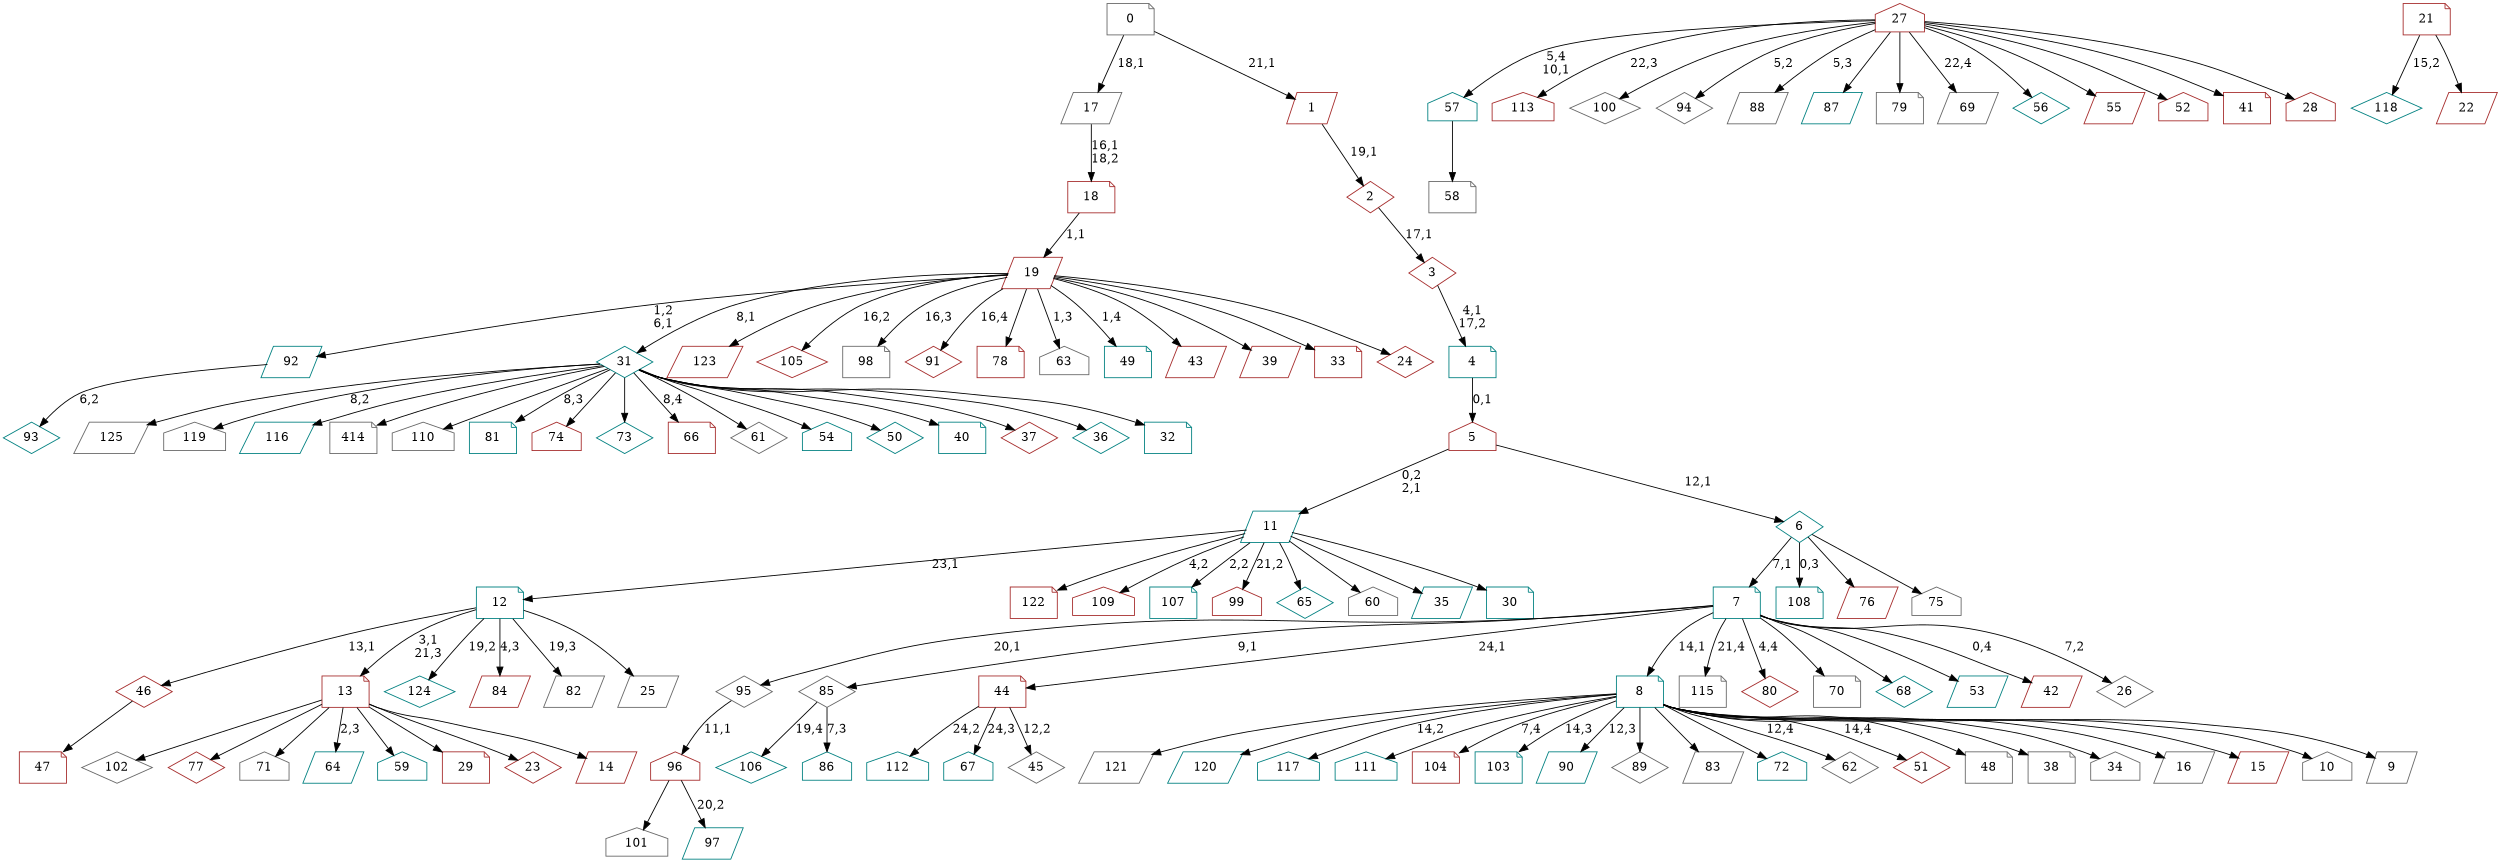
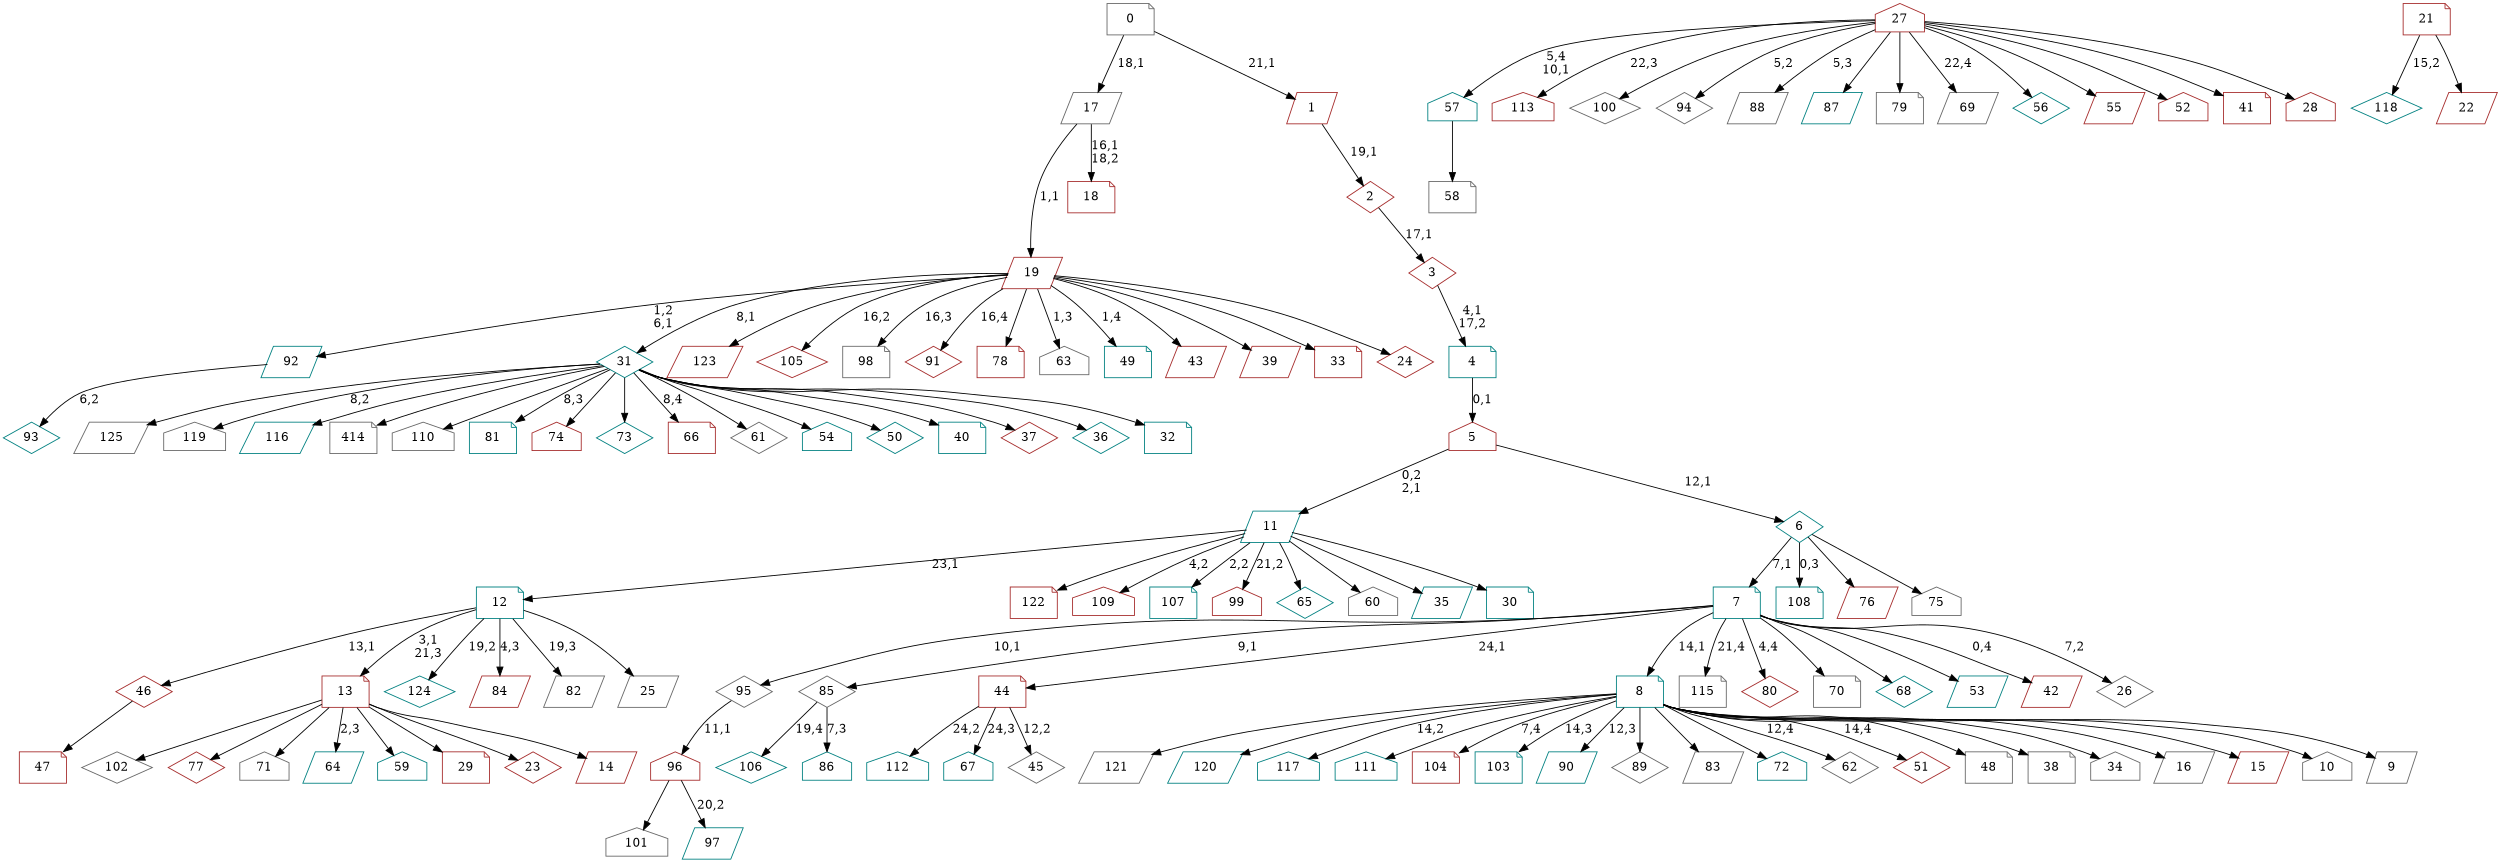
  digraph {
    node [color=brown shape=diamond]
    96 [shape=house]
    101 [color=gray40 shape=house]
    97 [color=teal shape=parallelogram]
    95 [color=gray40]
    92 [color=teal shape=parallelogram]
    93 [color=teal]
    85 [color=gray40]
    106 [color=teal]
    86 [color=teal shape=house]
    57 [color=teal shape=house]
    58 [color=gray40 shape=note]
    47 [shape=note]
    46
    44 [shape=note]
    112 [color=teal shape=house]
    67 [color=teal shape=house]
    45 [color=gray40]
    31 [color=teal]
    125 [color=gray40 shape=parallelogram]
    119 [color=gray40 shape=house]
    116 [color=teal shape=parallelogram]
    n22 [color=gray40 label=414 shape=note]
    110 [color=gray40 shape=house]
    81 [color=teal shape=note]
    74 [shape=house]
    73 [color=teal]
    66 [shape=note]
    61 [color=gray40]
    54 [color=teal shape=house]
    50 [color=teal]
    40 [color=teal shape=note]
    37
    36 [color=teal]
    32 [color=teal shape=note]
    27 [shape=house]
    113 [shape=house]
    100 [color=gray40]
    94 [color=gray40]
    88 [color=gray40 shape=parallelogram]
    87 [color=teal shape=parallelogram]
    79 [color=gray40 shape=note]
    69 [color=gray40 shape=parallelogram]
    56 [color=teal]
    55 [shape=parallelogram]
    52 [shape=house]
    41 [shape=note]
    28 [shape=house]
    21 [shape=note]
    118 [color=teal]
    22 [shape=parallelogram]
    19 [shape=parallelogram]
    123 [shape=parallelogram]
    105
    98 [color=gray40 shape=note]
    91
    78 [shape=note]
    63 [color=gray40 shape=house]
    49 [color=teal shape=note]
    43 [shape=parallelogram]
    39 [shape=parallelogram]
    33 [shape=note]
    24
    18 [shape=note]
    17 [color=gray40 shape=parallelogram]
    13 [shape=note]
    102 [color=gray40]
    77
    71 [color=gray40 shape=house]
    64 [color=teal shape=parallelogram]
    59 [color=teal shape=house]
    29 [shape=note]
    23
    14 [shape=parallelogram]
    12 [color=teal shape=note]
    124 [color=teal]
    84 [shape=parallelogram]
    82 [color=gray40 shape=parallelogram]
    25 [color=gray40 shape=parallelogram]
    11 [color=teal shape=parallelogram]
    122 [shape=note]
    109 [shape=house]
    107 [color=teal shape=note]
    99 [shape=house]
    65 [color=teal]
    60 [color=gray40 shape=house]
    35 [color=teal shape=parallelogram]
    30 [color=teal shape=note]
    8 [color=teal shape=note]
    121 [color=gray40 shape=parallelogram]
    120 [color=teal shape=parallelogram]
    117 [color=teal shape=house]
    111 [color=teal shape=house]
    104 [shape=note]
    103 [color=teal shape=note]
    90 [color=teal shape=parallelogram]
    89 [color=gray40]
    83 [color=gray40 shape=parallelogram]
    72 [color=teal shape=house]
    62 [color=gray40]
    51
    48 [color=gray40 shape=note]
    38 [color=gray40 shape=note]
    34 [color=gray40 shape=house]
    16 [color=gray40 shape=parallelogram]
    15 [shape=parallelogram]
    10 [color=gray40 shape=house]
    9 [color=gray40 shape=parallelogram]
    7 [color=teal shape=note]
    115 [color=gray40 shape=note]
    80
    70 [color=gray40 shape=note]
    68 [color=teal]
    53 [color=teal shape=parallelogram]
    42 [shape=parallelogram]
    26 [color=gray40]
    6 [color=teal]
    108 [color=teal shape=note]
    76 [shape=parallelogram]
    75 [color=gray40 shape=house]
    5 [shape=house]
    4 [color=teal shape=note]
    3
    2
    1 [shape=parallelogram]
    0 [color=gray40 shape=note]
    96 -> 101
    96 -> 97 [label="20,2"]
    95 -> 96 [label="11,1"]
    92 -> 93 [label="6,2"]
    85 -> 106 [label="19,4"]
    85 -> 86 [label="7,3"]
    57 -> 58
    46 -> 47
    44 -> 112 [label="24,2"]
    44 -> 67 [label="24,3"]
    44 -> 45 [label="12,2"]
    31 -> 125
    31 -> 119 [label="8,2"]
    31 -> 116
    31 -> n22
    31 -> 110
    31 -> 81 [label="8,3"]
    31 -> 74
    31 -> 73
    31 -> 66 [label="8,4"]
    31 -> 61
    31 -> 54
    31 -> 50
    31 -> 40
    31 -> 37
    31 -> 36
    31 -> 32
    27 -> 57 [label="5,4\n10,1"]
    27 -> 113 [label="22,3"]
    27 -> 100
    27 -> 94 [label="5,2"]
    27 -> 88 [label="5,3"]
    27 -> 87
    27 -> 79
    27 -> 69 [label="22,4"]
    27 -> 56
    27 -> 55
    27 -> 52
    27 -> 41
    27 -> 28
    21 -> 118 [label="15,2"]
    21 -> 22
    19 -> 92 [label="1,2\n6,1"]
    19 -> 31 [label="8,1"]
    19 -> 123
    19 -> 105 [label="16,2"]
    19 -> 98 [label="16,3"]
    19 -> 91 [label="16,4"]
    19 -> 78
    19 -> 63 [label="1,3"]
    19 -> 49 [label="1,4"]
    19 -> 43
    19 -> 39
    19 -> 33
    19 -> 24
-   18 -> 19 [label="1,1"]
+   17 -> 19 [label="1,1"]
    17 -> 18 [label="16,1\n18,2"]
    13 -> 102
    13 -> 77
    13 -> 71
    13 -> 64 [label="2,3"]
    13 -> 59
    13 -> 29
    13 -> 23
    13 -> 14
    12 -> 46 [label="13,1"]
    12 -> 13 [label="3,1\n21,3"]
    12 -> 124 [label="19,2"]
    12 -> 84 [label="4,3"]
    12 -> 82 [label="19,3"]
    12 -> 25
    11 -> 12 [label="23,1"]
    11 -> 122
    11 -> 109 [label="4,2"]
    11 -> 107 [label="2,2"]
    11 -> 99 [label="21,2"]
    11 -> 65
    11 -> 60
    11 -> 35
    11 -> 30
    8 -> 121
    8 -> 120
    8 -> 117 [label="14,2"]
    8 -> 111
    8 -> 104 [label="7,4"]
    8 -> 103 [label="14,3"]
    8 -> 90 [label="12,3"]
    8 -> 89
    8 -> 83
    8 -> 72
    8 -> 62 [label="12,4"]
    8 -> 51 [label="14,4"]
    8 -> 48
    8 -> 38
    8 -> 34
    8 -> 16
    8 -> 15
    8 -> 10
    8 -> 9
-   7 -> 95 [label="20,1"]
+   7 -> 95 [label="10,1"]
    7 -> 85 [label="9,1"]
    7 -> 44 [label="24,1"]
    7 -> 8 [label="14,1"]
    7 -> 115 [label="21,4"]
    7 -> 80 [label="4,4"]
    7 -> 70
    7 -> 68
    7 -> 53
    7 -> 42 [label="0,4"]
    7 -> 26 [label="7,2"]
    6 -> 7 [label="7,1"]
    6 -> 108 [label="0,3"]
    6 -> 76
    6 -> 75
    5 -> 11 [label="0,2\n2,1"]
    5 -> 6 [label="12,1"]
    4 -> 5 [label="0,1"]
    3 -> 4 [label="4,1\n17,2"]
    2 -> 3 [label="17,1"]
    1 -> 2 [label="19,1"]
    0 -> 17 [label="18,1"]
    0 -> 1 [label="21,1"]
  }
